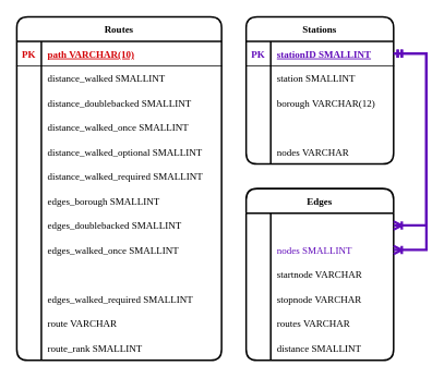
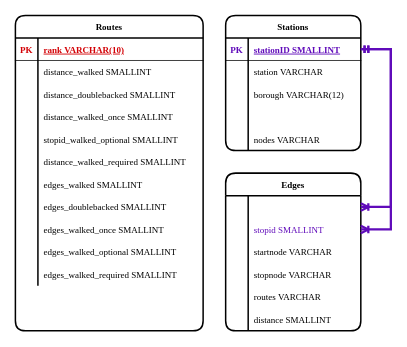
  <mxCell id="0" />
  <mxCell id="1" parent="0" />
  <mxCell id="2" value="Routes" style="shape=table;startSize=30;container=1;collapsible=1;childLayout=tableLayout;fixedRows=1;rowLines=0;fontStyle=1;align=center;resizeLast=1;rounded=1;fontFamily=Oswald;fontSource=https%3A%2F%2Ffonts.googleapis.com%2Fcss%3Ffamily%3DOswald;strokeWidth=2;" parent="1" vertex="1"><mxGeometry x="20" y="20" width="250" height="420" as="geometry" /></mxCell>
  <mxCell id="3" value="" style="shape=partialRectangle;collapsible=0;dropTarget=0;pointerEvents=0;fillColor=none;points=[[0,0.5],[1,0.5]];portConstraint=eastwest;top=0;left=0;right=0;bottom=1;" parent="2" vertex="1"><mxGeometry y="30" width="250" height="30" as="geometry" /></mxCell>
  <mxCell id="4" value="PK" style="shape=partialRectangle;overflow=hidden;connectable=0;fillColor=none;top=0;left=0;bottom=0;right=0;fontStyle=1;fontFamily=Oswald;fontSource=https%3A%2F%2Ffonts.googleapis.com%2Fcss%3Ffamily%3DOswald;fontColor=#D30005;" parent="3" vertex="1"><mxGeometry width="30" height="30" as="geometry" /></mxCell>
- <mxCell id="5" value="path VARCHAR(10)" style="shape=partialRectangle;overflow=hidden;connectable=0;fillColor=none;top=0;left=0;bottom=0;right=0;align=left;spacingLeft=6;fontStyle=5;fontFamily=Oswald;fontSource=https%3A%2F%2Ffonts.googleapis.com%2Fcss%3Ffamily%3DOswald;fontColor=#D30005;" parent="3" vertex="1"><mxGeometry x="30" width="220" height="30" as="geometry" /></mxCell>
+ <mxCell id="5" value="rank VARCHAR(10)" style="shape=partialRectangle;overflow=hidden;connectable=0;fillColor=none;top=0;left=0;bottom=0;right=0;align=left;spacingLeft=6;fontStyle=5;fontFamily=Oswald;fontSource=https%3A%2F%2Ffonts.googleapis.com%2Fcss%3Ffamily%3DOswald;fontColor=#D30005;" parent="3" vertex="1"><mxGeometry x="30" width="220" height="30" as="geometry" /></mxCell>
  <mxCell id="6" value="" style="shape=partialRectangle;collapsible=0;dropTarget=0;pointerEvents=0;fillColor=none;points=[[0,0.5],[1,0.5]];portConstraint=eastwest;top=0;left=0;right=0;bottom=0;" parent="2" vertex="1"><mxGeometry y="60" width="250" height="30" as="geometry" /></mxCell>
  <mxCell id="7" value="" style="shape=partialRectangle;overflow=hidden;connectable=0;fillColor=none;top=0;left=0;bottom=0;right=0;" parent="6" vertex="1"><mxGeometry width="30" height="30" as="geometry" /></mxCell>
  <mxCell id="8" value="distance_walked SMALLINT" style="shape=partialRectangle;overflow=hidden;connectable=0;fillColor=none;top=0;left=0;bottom=0;right=0;align=left;spacingLeft=6;fontFamily=Oswald;fontSource=https%3A%2F%2Ffonts.googleapis.com%2Fcss%3Ffamily%3DOswald;fontStyle=0" parent="6" vertex="1"><mxGeometry x="30" width="220" height="30" as="geometry" /></mxCell>
  <mxCell id="9" value="" style="shape=partialRectangle;collapsible=0;dropTarget=0;pointerEvents=0;fillColor=none;points=[[0,0.5],[1,0.5]];portConstraint=eastwest;top=0;left=0;right=0;bottom=0;fontFamily=Oswald;fontSource=https%3A%2F%2Ffonts.googleapis.com%2Fcss%3Ffamily%3DOswald;" parent="2" vertex="1"><mxGeometry y="90" width="250" height="30" as="geometry" /></mxCell>
  <mxCell id="10" value="" style="shape=partialRectangle;overflow=hidden;connectable=0;fillColor=none;top=0;left=0;bottom=0;right=0;" parent="9" vertex="1"><mxGeometry width="30" height="30" as="geometry" /></mxCell>
  <mxCell id="11" value="distance_doublebacked SMALLINT" style="shape=partialRectangle;overflow=hidden;connectable=0;fillColor=none;top=0;left=0;bottom=0;right=0;align=left;spacingLeft=6;fontFamily=Oswald;fontSource=https%3A%2F%2Ffonts.googleapis.com%2Fcss%3Ffamily%3DOswald;" parent="9" vertex="1"><mxGeometry x="30" width="220" height="30" as="geometry" /></mxCell>
  <mxCell id="12" value="" style="shape=partialRectangle;collapsible=0;dropTarget=0;pointerEvents=0;fillColor=none;points=[[0,0.5],[1,0.5]];portConstraint=eastwest;top=0;left=0;right=0;bottom=0;" parent="2" vertex="1"><mxGeometry y="120" width="250" height="30" as="geometry" /></mxCell>
  <mxCell id="13" value="" style="shape=partialRectangle;overflow=hidden;connectable=0;fillColor=none;top=0;left=0;bottom=0;right=0;" parent="12" vertex="1"><mxGeometry width="30" height="30" as="geometry" /></mxCell>
  <mxCell id="14" value="distance_walked_once SMALLINT" style="shape=partialRectangle;overflow=hidden;connectable=0;fillColor=none;top=0;left=0;bottom=0;right=0;align=left;spacingLeft=6;fontFamily=Oswald;fontSource=https%3A%2F%2Ffonts.googleapis.com%2Fcss%3Ffamily%3DOswald;" parent="12" vertex="1"><mxGeometry x="30" width="220" height="30" as="geometry" /></mxCell>
  <mxCell id="15" value="" style="shape=partialRectangle;collapsible=0;dropTarget=0;pointerEvents=0;fillColor=none;points=[[0,0.5],[1,0.5]];portConstraint=eastwest;top=0;left=0;right=0;bottom=0;" parent="2" vertex="1"><mxGeometry y="150" width="250" height="30" as="geometry" /></mxCell>
  <mxCell id="16" value="" style="shape=partialRectangle;overflow=hidden;connectable=0;fillColor=none;top=0;left=0;bottom=0;right=0;" parent="15" vertex="1"><mxGeometry width="30" height="30" as="geometry" /></mxCell>
- <mxCell id="17" value="distance_walked_optional SMALLINT" style="shape=partialRectangle;overflow=hidden;connectable=0;fillColor=none;top=0;left=0;bottom=0;right=0;align=left;spacingLeft=6;fontFamily=Oswald;fontSource=https%3A%2F%2Ffonts.googleapis.com%2Fcss%3Ffamily%3DOswald;" parent="15" vertex="1"><mxGeometry x="30" width="220" height="30" as="geometry" /></mxCell>
+ <mxCell id="17" value="stopid_walked_optional SMALLINT" style="shape=partialRectangle;overflow=hidden;connectable=0;fillColor=none;top=0;left=0;bottom=0;right=0;align=left;spacingLeft=6;fontFamily=Oswald;fontSource=https%3A%2F%2Ffonts.googleapis.com%2Fcss%3Ffamily%3DOswald;" parent="15" vertex="1"><mxGeometry x="30" width="220" height="30" as="geometry" /></mxCell>
  <mxCell id="18" value="" style="shape=partialRectangle;collapsible=0;dropTarget=0;pointerEvents=0;fillColor=none;points=[[0,0.5],[1,0.5]];portConstraint=eastwest;top=0;left=0;right=0;bottom=0;" parent="2" vertex="1"><mxGeometry y="180" width="250" height="30" as="geometry" /></mxCell>
  <mxCell id="19" value="" style="shape=partialRectangle;overflow=hidden;connectable=0;fillColor=none;top=0;left=0;bottom=0;right=0;" parent="18" vertex="1"><mxGeometry width="30" height="30" as="geometry" /></mxCell>
  <mxCell id="20" value="distance_walked_required SMALLINT" style="shape=partialRectangle;overflow=hidden;connectable=0;fillColor=none;top=0;left=0;bottom=0;right=0;align=left;spacingLeft=6;fontFamily=Oswald;fontSource=https%3A%2F%2Ffonts.googleapis.com%2Fcss%3Ffamily%3DOswald;" parent="18" vertex="1"><mxGeometry x="30" width="220" height="30" as="geometry" /></mxCell>
  <mxCell id="21" value="" style="shape=partialRectangle;collapsible=0;dropTarget=0;pointerEvents=0;fillColor=none;points=[[0,0.5],[1,0.5]];portConstraint=eastwest;top=0;left=0;right=0;bottom=0;" parent="2" vertex="1"><mxGeometry y="210" width="250" height="30" as="geometry" /></mxCell>
  <mxCell id="22" value="" style="shape=partialRectangle;overflow=hidden;connectable=0;fillColor=none;top=0;left=0;bottom=0;right=0;" parent="21" vertex="1"><mxGeometry width="30" height="30" as="geometry" /></mxCell>
- <mxCell id="23" value="edges_borough SMALLINT" style="shape=partialRectangle;overflow=hidden;connectable=0;fillColor=none;top=0;left=0;bottom=0;right=0;align=left;spacingLeft=6;fontFamily=Oswald;fontSource=https%3A%2F%2Ffonts.googleapis.com%2Fcss%3Ffamily%3DOswald;" parent="21" vertex="1"><mxGeometry x="30" width="220" height="30" as="geometry" /></mxCell>
+ <mxCell id="23" value="edges_walked SMALLINT" style="shape=partialRectangle;overflow=hidden;connectable=0;fillColor=none;top=0;left=0;bottom=0;right=0;align=left;spacingLeft=6;fontFamily=Oswald;fontSource=https%3A%2F%2Ffonts.googleapis.com%2Fcss%3Ffamily%3DOswald;" parent="21" vertex="1"><mxGeometry x="30" width="220" height="30" as="geometry" /></mxCell>
  <mxCell id="24" value="" style="shape=partialRectangle;collapsible=0;dropTarget=0;pointerEvents=0;fillColor=none;points=[[0,0.5],[1,0.5]];portConstraint=eastwest;top=0;left=0;right=0;bottom=0;" parent="2" vertex="1"><mxGeometry y="240" width="250" height="30" as="geometry" /></mxCell>
  <mxCell id="25" value="" style="shape=partialRectangle;overflow=hidden;connectable=0;fillColor=none;top=0;left=0;bottom=0;right=0;" parent="24" vertex="1"><mxGeometry width="30" height="30" as="geometry" /></mxCell>
  <mxCell id="26" value="edges_doublebacked SMALLINT" style="shape=partialRectangle;overflow=hidden;connectable=0;fillColor=none;top=0;left=0;bottom=0;right=0;align=left;spacingLeft=6;fontFamily=Oswald;fontSource=https%3A%2F%2Ffonts.googleapis.com%2Fcss%3Ffamily%3DOswald;" parent="24" vertex="1"><mxGeometry x="30" width="220" height="30" as="geometry" /></mxCell>
  <mxCell id="27" value="" style="shape=partialRectangle;collapsible=0;dropTarget=0;pointerEvents=0;fillColor=none;points=[[0,0.5],[1,0.5]];portConstraint=eastwest;top=0;left=0;right=0;bottom=0;" parent="2" vertex="1"><mxGeometry y="270" width="250" height="30" as="geometry" /></mxCell>
  <mxCell id="28" value="" style="shape=partialRectangle;overflow=hidden;connectable=0;fillColor=none;top=0;left=0;bottom=0;right=0;" parent="27" vertex="1"><mxGeometry width="30" height="30" as="geometry" /></mxCell>
  <mxCell id="29" value="edges_walked_once SMALLINT" style="shape=partialRectangle;overflow=hidden;connectable=0;fillColor=none;top=0;left=0;bottom=0;right=0;align=left;spacingLeft=6;fontFamily=Oswald;fontSource=https%3A%2F%2Ffonts.googleapis.com%2Fcss%3Ffamily%3DOswald;" parent="27" vertex="1"><mxGeometry x="30" width="220" height="30" as="geometry" /></mxCell>
  <mxCell id="30" value="" style="shape=partialRectangle;collapsible=0;dropTarget=0;pointerEvents=0;fillColor=none;points=[[0,0.5],[1,0.5]];portConstraint=eastwest;top=0;left=0;right=0;bottom=0;" parent="2" vertex="1"><mxGeometry y="300" width="250" height="30" as="geometry" /></mxCell>
  <mxCell id="31" value="" style="shape=partialRectangle;overflow=hidden;connectable=0;fillColor=none;top=0;left=0;bottom=0;right=0;" parent="30" vertex="1"><mxGeometry width="30" height="30" as="geometry" /></mxCell>
+ <mxCell id="32" value="edges_walked_optional SMALLINT" style="shape=partialRectangle;overflow=hidden;connectable=0;fillColor=none;top=0;left=0;bottom=0;right=0;align=left;spacingLeft=6;fontFamily=Oswald;fontSource=https%3A%2F%2Ffonts.googleapis.com%2Fcss%3Ffamily%3DOswald;" parent="30" vertex="1"><mxGeometry x="30" width="220" height="30" as="geometry" /></mxCell>
  <mxCell id="33" value="" style="shape=partialRectangle;collapsible=0;dropTarget=0;pointerEvents=0;fillColor=none;points=[[0,0.5],[1,0.5]];portConstraint=eastwest;top=0;left=0;right=0;bottom=0;" parent="2" vertex="1"><mxGeometry y="330" width="250" height="30" as="geometry" /></mxCell>
  <mxCell id="34" value="" style="shape=partialRectangle;overflow=hidden;connectable=0;fillColor=none;top=0;left=0;bottom=0;right=0;" parent="33" vertex="1"><mxGeometry width="30" height="30" as="geometry" /></mxCell>
  <mxCell id="35" value="edges_walked_required SMALLINT" style="shape=partialRectangle;overflow=hidden;connectable=0;fillColor=none;top=0;left=0;bottom=0;right=0;align=left;spacingLeft=6;fontFamily=Oswald;fontSource=https%3A%2F%2Ffonts.googleapis.com%2Fcss%3Ffamily%3DOswald;" parent="33" vertex="1"><mxGeometry x="30" width="220" height="30" as="geometry" /></mxCell>
  <mxCell id="36" value="" style="shape=partialRectangle;collapsible=0;dropTarget=0;pointerEvents=0;fillColor=none;points=[[0,0.5],[1,0.5]];portConstraint=eastwest;top=0;left=0;right=0;bottom=0;" parent="2" vertex="1"><mxGeometry y="360" width="250" height="30" as="geometry" /></mxCell>
  <mxCell id="37" value="" style="shape=partialRectangle;overflow=hidden;connectable=0;fillColor=none;top=0;left=0;bottom=0;right=0;" parent="36" vertex="1"><mxGeometry width="30" height="30" as="geometry" /></mxCell>
- <mxCell id="38" value="route VARCHAR" style="shape=partialRectangle;overflow=hidden;connectable=0;fillColor=none;top=0;left=0;bottom=0;right=0;align=left;spacingLeft=6;fontFamily=Oswald;fontSource=https%3A%2F%2Ffonts.googleapis.com%2Fcss%3Ffamily%3DOswald;" parent="36" vertex="1"><mxGeometry x="30" width="220" height="30" as="geometry" /></mxCell>
  <mxCell id="39" value="" style="shape=partialRectangle;collapsible=0;dropTarget=0;pointerEvents=0;fillColor=none;points=[[0,0.5],[1,0.5]];portConstraint=eastwest;top=0;left=0;right=0;bottom=0;" parent="2" vertex="1"><mxGeometry y="390" width="250" height="30" as="geometry" /></mxCell>
  <mxCell id="40" value="" style="shape=partialRectangle;overflow=hidden;connectable=0;fillColor=none;top=0;left=0;bottom=0;right=0;" parent="39" vertex="1"><mxGeometry width="30" height="30" as="geometry" /></mxCell>
- <mxCell id="41" value="route_rank SMALLINT" style="shape=partialRectangle;overflow=hidden;connectable=0;fillColor=none;top=0;left=0;bottom=0;right=0;align=left;spacingLeft=6;fontFamily=Oswald;fontSource=https%3A%2F%2Ffonts.googleapis.com%2Fcss%3Ffamily%3DOswald;" parent="39" vertex="1"><mxGeometry x="30" width="220" height="30" as="geometry" /></mxCell>
  <mxCell id="42" value="Stations" style="shape=table;startSize=30;container=1;collapsible=1;childLayout=tableLayout;fixedRows=1;rowLines=0;fontStyle=1;align=center;resizeLast=1;rounded=1;fontFamily=Oswald;fontSource=https%3A%2F%2Ffonts.googleapis.com%2Fcss%3Ffamily%3DOswald;strokeWidth=2;" parent="1" vertex="1"><mxGeometry x="300" y="20" width="180" height="180" as="geometry" /></mxCell>
  <mxCell id="43" value="" style="shape=partialRectangle;collapsible=0;dropTarget=0;pointerEvents=0;fillColor=none;points=[[0,0.5],[1,0.5]];portConstraint=eastwest;top=0;left=0;right=0;bottom=1;" parent="42" vertex="1"><mxGeometry y="30" width="180" height="30" as="geometry" /></mxCell>
  <mxCell id="44" value="PK" style="shape=partialRectangle;overflow=hidden;connectable=0;fillColor=none;top=0;left=0;bottom=0;right=0;fontStyle=1;fontColor=#600BBA;fontFamily=Oswald;fontSource=https%3A%2F%2Ffonts.googleapis.com%2Fcss%3Ffamily%3DOswald;" parent="43" vertex="1"><mxGeometry width="30" height="30" as="geometry" /></mxCell>
  <mxCell id="45" value="stationID SMALLINT" style="shape=partialRectangle;overflow=hidden;connectable=0;fillColor=none;top=0;left=0;bottom=0;right=0;align=left;spacingLeft=6;fontStyle=5;fontColor=#600BBA;fontFamily=Oswald;fontSource=https%3A%2F%2Ffonts.googleapis.com%2Fcss%3Ffamily%3DOswald;" parent="43" vertex="1"><mxGeometry x="30" width="150" height="30" as="geometry" /></mxCell>
  <mxCell id="46" value="" style="shape=partialRectangle;collapsible=0;dropTarget=0;pointerEvents=0;fillColor=none;points=[[0,0.5],[1,0.5]];portConstraint=eastwest;top=0;left=0;right=0;bottom=0;" parent="42" vertex="1"><mxGeometry y="60" width="180" height="30" as="geometry" /></mxCell>
  <mxCell id="47" value="" style="shape=partialRectangle;overflow=hidden;connectable=0;fillColor=none;top=0;left=0;bottom=0;right=0;" parent="46" vertex="1"><mxGeometry width="30" height="30" as="geometry" /></mxCell>
- <mxCell id="48" value="station SMALLINT" style="shape=partialRectangle;overflow=hidden;connectable=0;fillColor=none;top=0;left=0;bottom=0;right=0;align=left;spacingLeft=6;fontFamily=Oswald;fontSource=https%3A%2F%2Ffonts.googleapis.com%2Fcss%3Ffamily%3DOswald;" parent="46" vertex="1"><mxGeometry x="30" width="150" height="30" as="geometry" /></mxCell>
+ <mxCell id="48" value="station VARCHAR" style="shape=partialRectangle;overflow=hidden;connectable=0;fillColor=none;top=0;left=0;bottom=0;right=0;align=left;spacingLeft=6;fontFamily=Oswald;fontSource=https%3A%2F%2Ffonts.googleapis.com%2Fcss%3Ffamily%3DOswald;" parent="46" vertex="1"><mxGeometry x="30" width="150" height="30" as="geometry" /></mxCell>
  <mxCell id="49" value="" style="shape=partialRectangle;collapsible=0;dropTarget=0;pointerEvents=0;fillColor=none;points=[[0,0.5],[1,0.5]];portConstraint=eastwest;top=0;left=0;right=0;bottom=0;" parent="42" vertex="1"><mxGeometry y="90" width="180" height="30" as="geometry" /></mxCell>
  <mxCell id="50" value="" style="shape=partialRectangle;overflow=hidden;connectable=0;fillColor=none;top=0;left=0;bottom=0;right=0;" parent="49" vertex="1"><mxGeometry width="30" height="30" as="geometry" /></mxCell>
  <mxCell id="51" value="borough VARCHAR(12)" style="shape=partialRectangle;overflow=hidden;connectable=0;fillColor=none;top=0;left=0;bottom=0;right=0;align=left;spacingLeft=6;fontFamily=Oswald;fontSource=https%3A%2F%2Ffonts.googleapis.com%2Fcss%3Ffamily%3DOswald;" parent="49" vertex="1"><mxGeometry x="30" width="150" height="30" as="geometry" /></mxCell>
  <mxCell id="52" value="" style="shape=partialRectangle;collapsible=0;dropTarget=0;pointerEvents=0;fillColor=none;points=[[0,0.5],[1,0.5]];portConstraint=eastwest;top=0;left=0;right=0;bottom=0;" parent="42" vertex="1"><mxGeometry y="120" width="180" height="30" as="geometry" /></mxCell>
  <mxCell id="53" value="" style="shape=partialRectangle;overflow=hidden;connectable=0;fillColor=none;top=0;left=0;bottom=0;right=0;" parent="52" vertex="1"><mxGeometry width="30" height="30" as="geometry" /></mxCell>
  <mxCell id="54" value="" style="shape=partialRectangle;collapsible=0;dropTarget=0;pointerEvents=0;fillColor=none;points=[[0,0.5],[1,0.5]];portConstraint=eastwest;top=0;left=0;right=0;bottom=0;" parent="42" vertex="1"><mxGeometry y="150" width="180" height="30" as="geometry" /></mxCell>
  <mxCell id="55" value="" style="shape=partialRectangle;overflow=hidden;connectable=0;fillColor=none;top=0;left=0;bottom=0;right=0;" parent="54" vertex="1"><mxGeometry width="30" height="30" as="geometry" /></mxCell>
  <mxCell id="56" value="nodes VARCHAR" style="shape=partialRectangle;overflow=hidden;connectable=0;fillColor=none;top=0;left=0;bottom=0;right=0;align=left;spacingLeft=6;fontFamily=Oswald;fontSource=https%3A%2F%2Ffonts.googleapis.com%2Fcss%3Ffamily%3DOswald;" parent="54" vertex="1"><mxGeometry x="30" width="150" height="30" as="geometry" /></mxCell>
  <mxCell id="57" value="Edges" style="shape=table;startSize=30;container=1;collapsible=1;childLayout=tableLayout;fixedRows=1;rowLines=0;fontStyle=1;align=center;resizeLast=1;rounded=1;fontFamily=Oswald;fontSource=https%3A%2F%2Ffonts.googleapis.com%2Fcss%3Ffamily%3DOswald;strokeWidth=2;" parent="1" vertex="1"><mxGeometry x="300" y="230" width="180" height="210" as="geometry" /></mxCell>
  <mxCell id="58" value="" style="shape=partialRectangle;collapsible=0;dropTarget=0;pointerEvents=0;fillColor=none;points=[[0,0.5],[1,0.5]];portConstraint=eastwest;top=0;left=0;right=0;bottom=0;" parent="57" vertex="1"><mxGeometry y="30" width="180" height="30" as="geometry" /></mxCell>
  <mxCell id="59" value="" style="shape=partialRectangle;overflow=hidden;connectable=0;fillColor=none;top=0;left=0;bottom=0;right=0;" parent="58" vertex="1"><mxGeometry width="30" height="30" as="geometry" /></mxCell>
  <mxCell id="60" value="" style="shape=partialRectangle;collapsible=0;dropTarget=0;pointerEvents=0;fillColor=none;points=[[0,0.5],[1,0.5]];portConstraint=eastwest;top=0;left=0;right=0;bottom=0;" parent="57" vertex="1"><mxGeometry y="60" width="180" height="30" as="geometry" /></mxCell>
  <mxCell id="61" value="" style="shape=partialRectangle;overflow=hidden;connectable=0;fillColor=none;top=0;left=0;bottom=0;right=0;" parent="60" vertex="1"><mxGeometry width="30" height="30" as="geometry" /></mxCell>
- <mxCell id="62" value="nodes SMALLINT" style="shape=partialRectangle;overflow=hidden;connectable=0;fillColor=none;top=0;left=0;bottom=0;right=0;align=left;spacingLeft=6;fontColor=#600BBA;fontFamily=Oswald;fontSource=https%3A%2F%2Ffonts.googleapis.com%2Fcss%3Ffamily%3DOswald;" parent="60" vertex="1"><mxGeometry x="30" width="150" height="30" as="geometry" /></mxCell>
+ <mxCell id="62" value="stopid SMALLINT" style="shape=partialRectangle;overflow=hidden;connectable=0;fillColor=none;top=0;left=0;bottom=0;right=0;align=left;spacingLeft=6;fontColor=#600BBA;fontFamily=Oswald;fontSource=https%3A%2F%2Ffonts.googleapis.com%2Fcss%3Ffamily%3DOswald;" parent="60" vertex="1"><mxGeometry x="30" width="150" height="30" as="geometry" /></mxCell>
  <mxCell id="63" value="" style="shape=partialRectangle;collapsible=0;dropTarget=0;pointerEvents=0;fillColor=none;points=[[0,0.5],[1,0.5]];portConstraint=eastwest;top=0;left=0;right=0;bottom=0;" parent="57" vertex="1"><mxGeometry y="90" width="180" height="30" as="geometry" /></mxCell>
  <mxCell id="64" value="" style="shape=partialRectangle;overflow=hidden;connectable=0;fillColor=none;top=0;left=0;bottom=0;right=0;" parent="63" vertex="1"><mxGeometry width="30" height="30" as="geometry" /></mxCell>
  <mxCell id="65" value="startnode VARCHAR" style="shape=partialRectangle;overflow=hidden;connectable=0;fillColor=none;top=0;left=0;bottom=0;right=0;align=left;spacingLeft=6;fontFamily=Oswald;fontSource=https%3A%2F%2Ffonts.googleapis.com%2Fcss%3Ffamily%3DOswald;" parent="63" vertex="1"><mxGeometry x="30" width="150" height="30" as="geometry" /></mxCell>
  <mxCell id="66" value="" style="shape=partialRectangle;collapsible=0;dropTarget=0;pointerEvents=0;fillColor=none;points=[[0,0.5],[1,0.5]];portConstraint=eastwest;top=0;left=0;right=0;bottom=0;" parent="57" vertex="1"><mxGeometry y="120" width="180" height="30" as="geometry" /></mxCell>
  <mxCell id="67" value="" style="shape=partialRectangle;overflow=hidden;connectable=0;fillColor=none;top=0;left=0;bottom=0;right=0;" parent="66" vertex="1"><mxGeometry width="30" height="30" as="geometry" /></mxCell>
  <mxCell id="68" value="stopnode VARCHAR" style="shape=partialRectangle;overflow=hidden;connectable=0;fillColor=none;top=0;left=0;bottom=0;right=0;align=left;spacingLeft=6;fontFamily=Oswald;fontSource=https%3A%2F%2Ffonts.googleapis.com%2Fcss%3Ffamily%3DOswald;" parent="66" vertex="1"><mxGeometry x="30" width="150" height="30" as="geometry" /></mxCell>
  <mxCell id="69" value="" style="shape=partialRectangle;collapsible=0;dropTarget=0;pointerEvents=0;fillColor=none;points=[[0,0.5],[1,0.5]];portConstraint=eastwest;top=0;left=0;right=0;bottom=0;" parent="57" vertex="1"><mxGeometry y="150" width="180" height="30" as="geometry" /></mxCell>
  <mxCell id="70" value="" style="shape=partialRectangle;overflow=hidden;connectable=0;fillColor=none;top=0;left=0;bottom=0;right=0;" parent="69" vertex="1"><mxGeometry width="30" height="30" as="geometry" /></mxCell>
  <mxCell id="71" value="routes VARCHAR" style="shape=partialRectangle;overflow=hidden;connectable=0;fillColor=none;top=0;left=0;bottom=0;right=0;align=left;spacingLeft=6;fontFamily=Oswald;fontSource=https%3A%2F%2Ffonts.googleapis.com%2Fcss%3Ffamily%3DOswald;" parent="69" vertex="1"><mxGeometry x="30" width="150" height="30" as="geometry" /></mxCell>
  <mxCell id="72" value="" style="shape=partialRectangle;collapsible=0;dropTarget=0;pointerEvents=0;fillColor=none;points=[[0,0.5],[1,0.5]];portConstraint=eastwest;top=0;left=0;right=0;bottom=0;" parent="57" vertex="1"><mxGeometry y="180" width="180" height="30" as="geometry" /></mxCell>
  <mxCell id="73" value="" style="shape=partialRectangle;overflow=hidden;connectable=0;fillColor=none;top=0;left=0;bottom=0;right=0;" parent="72" vertex="1"><mxGeometry width="30" height="30" as="geometry" /></mxCell>
  <mxCell id="74" value="distance SMALLINT" style="shape=partialRectangle;overflow=hidden;connectable=0;fillColor=none;top=0;left=0;bottom=0;right=0;align=left;spacingLeft=6;fontFamily=Oswald;fontSource=https%3A%2F%2Ffonts.googleapis.com%2Fcss%3Ffamily%3DOswald;" parent="72" vertex="1"><mxGeometry x="30" width="150" height="30" as="geometry" /></mxCell>
  <mxCell id="75" value="" style="edgeStyle=elbowEdgeStyle;fontSize=12;html=1;endArrow=ERmandOne;rounded=0;exitX=1;exitY=0.5;exitDx=0;exitDy=0;entryX=1;entryY=0.5;entryDx=0;entryDy=0;strokeWidth=3;startArrow=ERoneToMany;startFill=0;strokeColor=#600BBA;" parent="1" source="58" target="43" edge="1"><mxGeometry width="100" height="100" relative="1" as="geometry"><mxPoint x="560" y="280" as="sourcePoint" /><mxPoint x="660" y="180" as="targetPoint" /><Array as="points"><mxPoint x="520" y="170" /></Array></mxGeometry></mxCell>
  <mxCell id="76" value="" style="edgeStyle=elbowEdgeStyle;fontSize=12;html=1;endArrow=ERmandOne;rounded=0;exitX=1;exitY=0.5;exitDx=0;exitDy=0;entryX=1;entryY=0.5;entryDx=0;entryDy=0;strokeWidth=3;startArrow=ERoneToMany;startFill=0;strokeColor=#600BBA;" parent="1" source="60" target="43" edge="1"><mxGeometry width="100" height="100" relative="1" as="geometry"><mxPoint x="560" y="285" as="sourcePoint" /><mxPoint x="560" y="75" as="targetPoint" /><Array as="points"><mxPoint x="520" y="190" /></Array></mxGeometry></mxCell>
